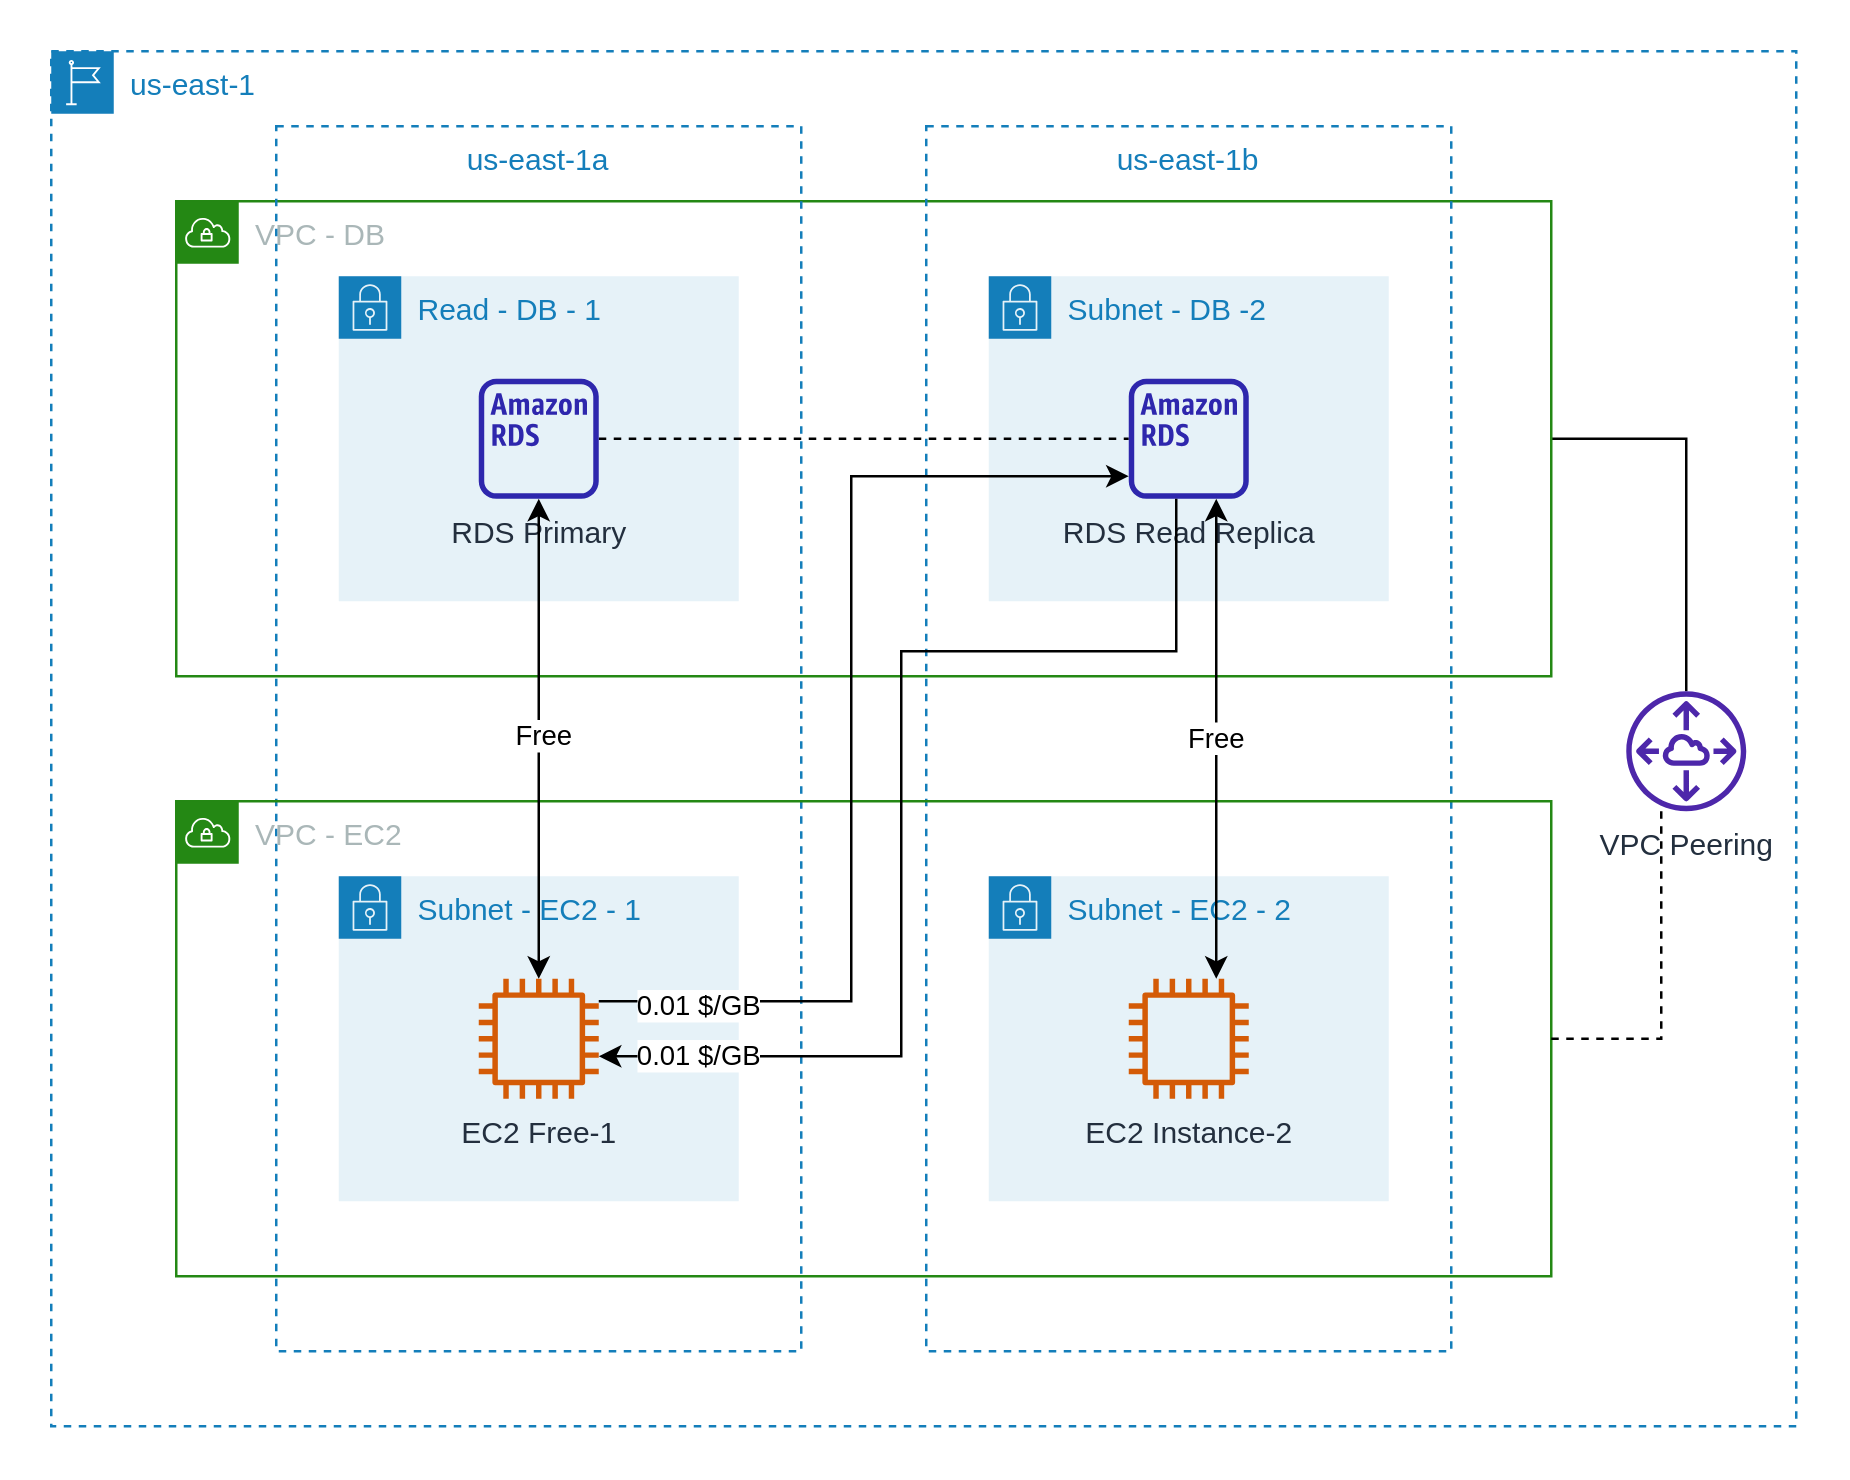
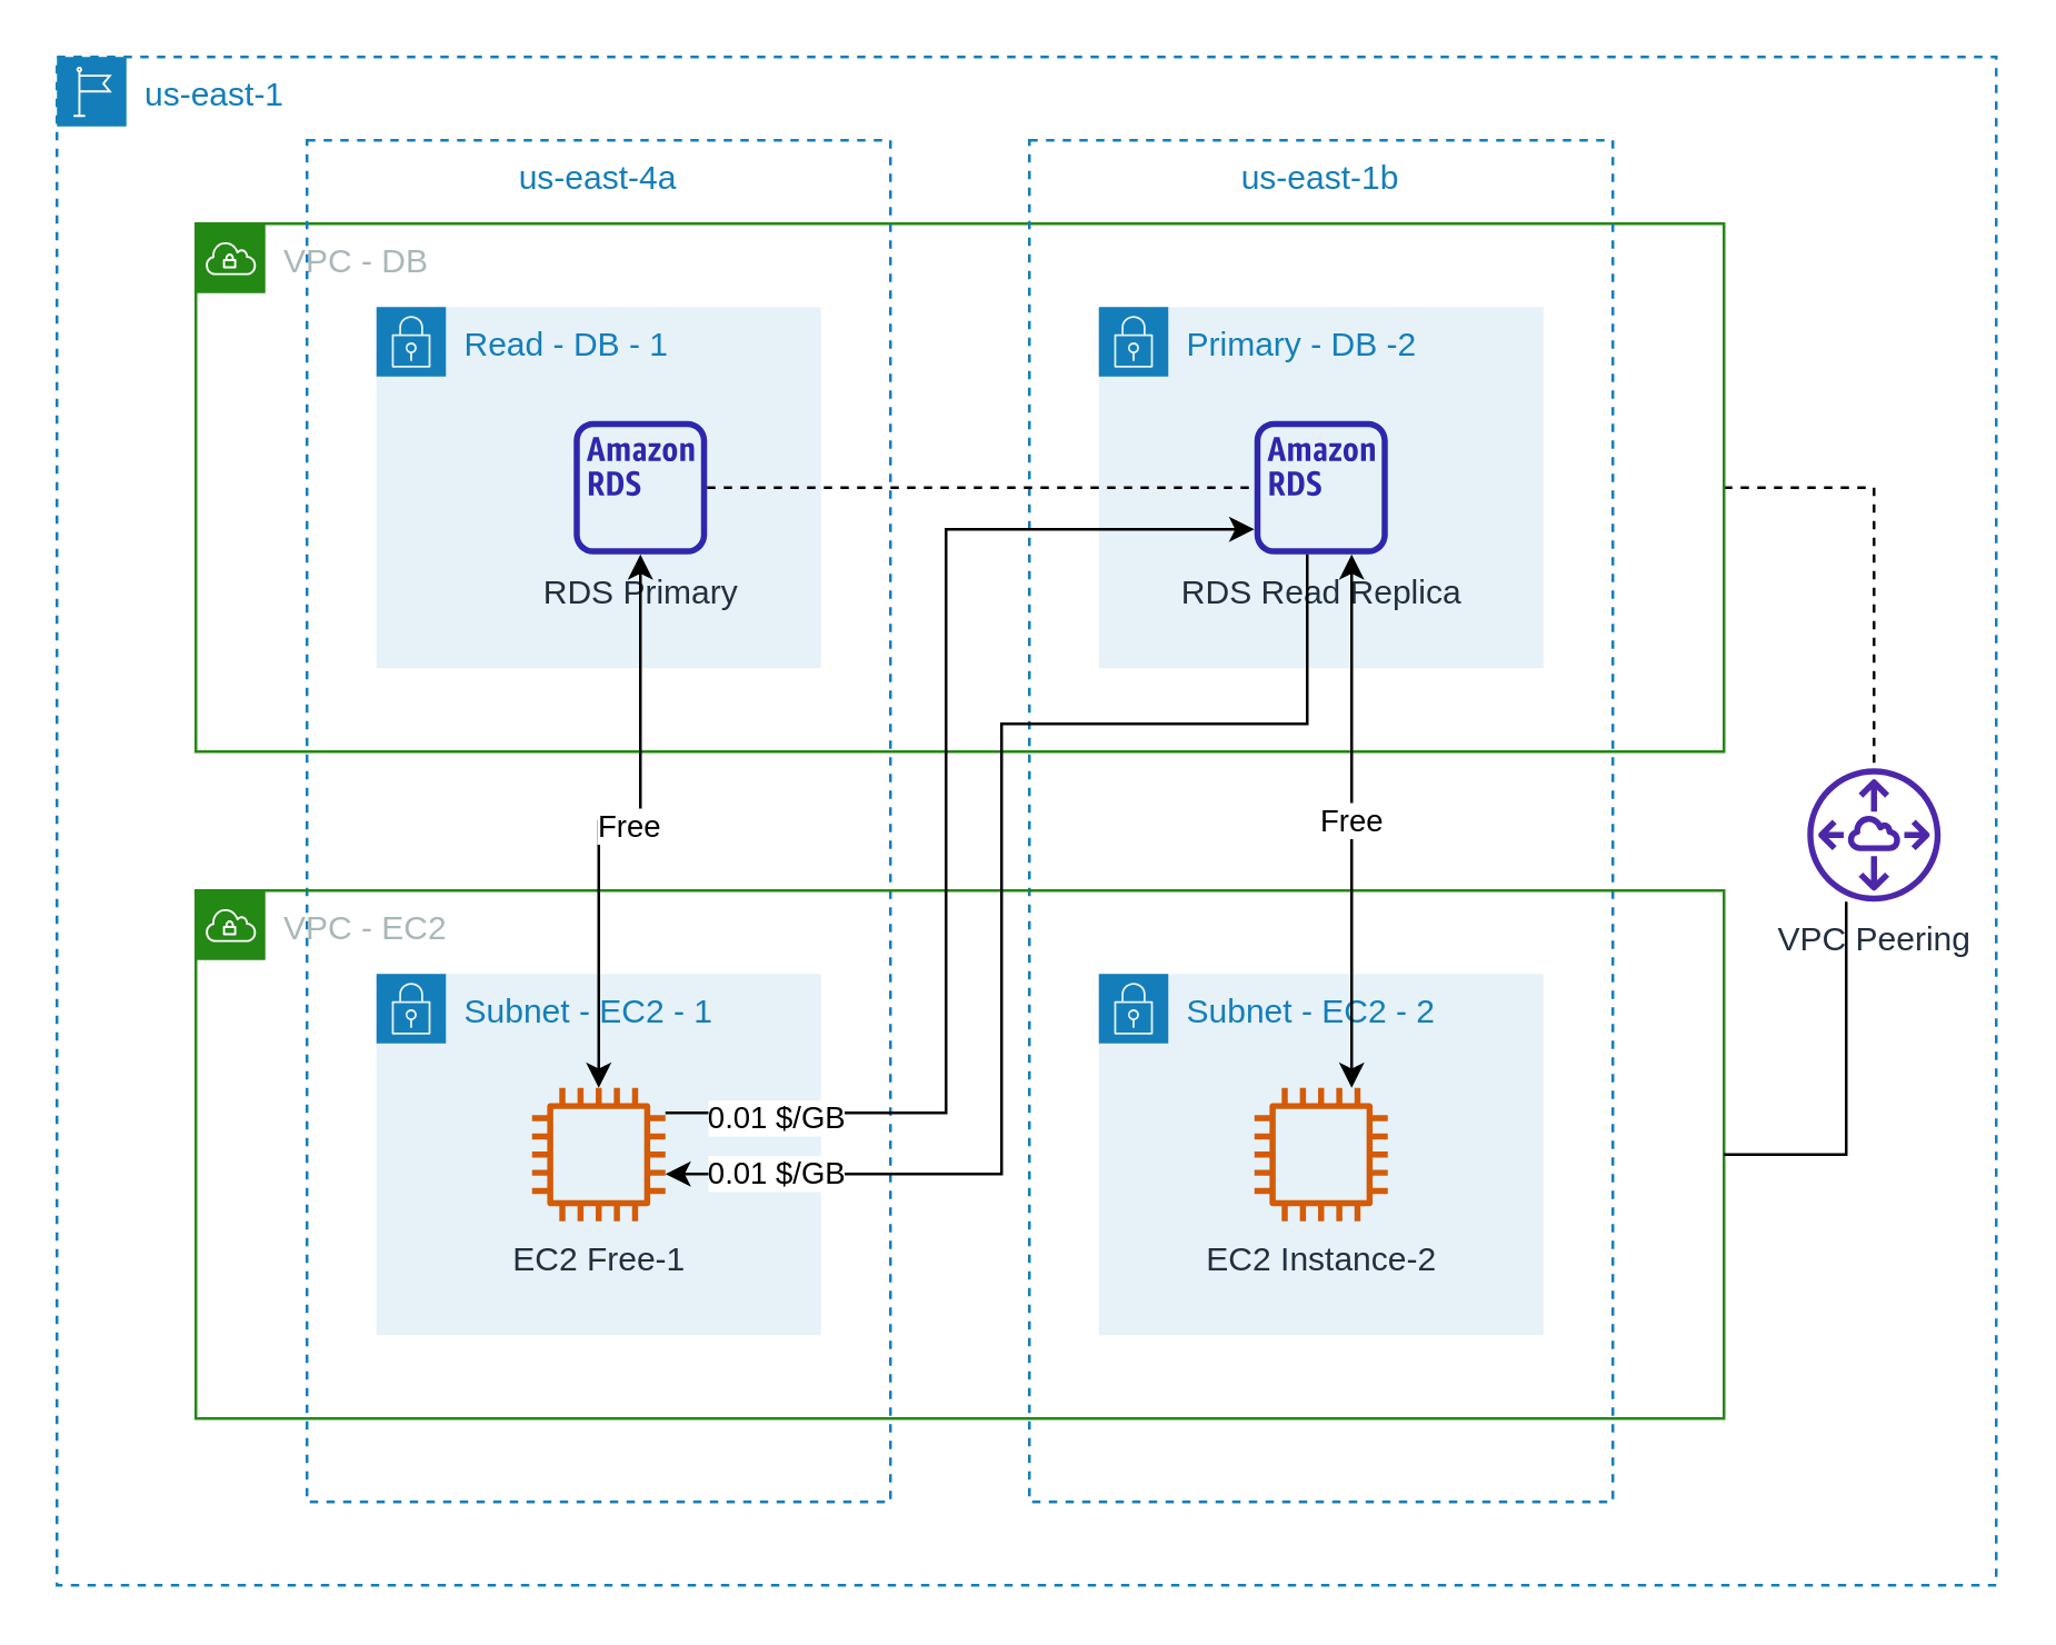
  <mxCell id="0" />
  <mxCell id="1" parent="0" />
- <mxCell id="2" style="edgeStyle=orthogonalEdgeStyle;rounded=0;orthogonalLoop=1;jettySize=auto;html=1;startArrow=none;startFill=0;endArrow=none;endFill=0;dashed=0;" edge="1" parent="1" source="3" target="26"><mxGeometry relative="1" as="geometry" /></mxCell>
+ <mxCell id="2" style="edgeStyle=orthogonalEdgeStyle;rounded=0;orthogonalLoop=1;jettySize=auto;html=1;startArrow=none;startFill=0;endArrow=none;endFill=0;dashed=1;" edge="1" parent="1" source="3" target="26"><mxGeometry relative="1" as="geometry" /></mxCell>
  <mxCell id="3" value="VPC - DB" style="points=[[0,0],[0.25,0],[0.5,0],[0.75,0],[1,0],[1,0.25],[1,0.5],[1,0.75],[1,1],[0.75,1],[0.5,1],[0.25,1],[0,1],[0,0.75],[0,0.5],[0,0.25]];outlineConnect=0;gradientColor=none;html=1;whiteSpace=wrap;fontSize=12;fontStyle=0;container=1;pointerEvents=0;collapsible=0;recursiveResize=0;shape=mxgraph.aws4.group;grIcon=mxgraph.aws4.group_vpc;strokeColor=#248814;fillColor=none;verticalAlign=top;align=left;spacingLeft=30;fontColor=#AAB7B8;dashed=0;" vertex="1" parent="1"><mxGeometry x="70" y="80" width="550" height="190" as="geometry" /></mxCell>
  <mxCell id="4" value="us-east-1" style="points=[[0,0],[0.25,0],[0.5,0],[0.75,0],[1,0],[1,0.25],[1,0.5],[1,0.75],[1,1],[0.75,1],[0.5,1],[0.25,1],[0,1],[0,0.75],[0,0.5],[0,0.25]];outlineConnect=0;gradientColor=none;html=1;whiteSpace=wrap;fontSize=12;fontStyle=0;container=0;pointerEvents=0;collapsible=0;recursiveResize=0;shape=mxgraph.aws4.group;grIcon=mxgraph.aws4.group_region;strokeColor=#147EBA;fillColor=none;verticalAlign=top;align=left;spacingLeft=30;fontColor=#147EBA;dashed=1;" vertex="1" parent="1"><mxGeometry x="20" y="20" width="698" height="550" as="geometry" /></mxCell>
  <mxCell id="5" value="us-east-1b" style="fillColor=none;strokeColor=#147EBA;dashed=1;verticalAlign=top;fontStyle=0;fontColor=#147EBA;" vertex="1" parent="1"><mxGeometry x="370" y="50" width="210" height="490" as="geometry" /></mxCell>
- <mxCell id="6" value="Subnet - DB -2" style="points=[[0,0],[0.25,0],[0.5,0],[0.75,0],[1,0],[1,0.25],[1,0.5],[1,0.75],[1,1],[0.75,1],[0.5,1],[0.25,1],[0,1],[0,0.75],[0,0.5],[0,0.25]];outlineConnect=0;gradientColor=none;html=1;whiteSpace=wrap;fontSize=12;fontStyle=0;container=0;pointerEvents=0;collapsible=0;recursiveResize=0;shape=mxgraph.aws4.group;grIcon=mxgraph.aws4.group_security_group;grStroke=0;strokeColor=#147EBA;fillColor=#E6F2F8;verticalAlign=top;align=left;spacingLeft=30;fontColor=#147EBA;dashed=0;" vertex="1" parent="1"><mxGeometry x="395" y="110" width="160" height="130" as="geometry" /></mxCell>
- <mxCell id="7" value="us-east-1a" style="fillColor=none;strokeColor=#147EBA;dashed=1;verticalAlign=top;fontStyle=0;fontColor=#147EBA;" vertex="1" parent="1"><mxGeometry x="110" y="50" width="210" height="490" as="geometry" /></mxCell>
+ <mxCell id="6" value="Primary - DB -2" style="points=[[0,0],[0.25,0],[0.5,0],[0.75,0],[1,0],[1,0.25],[1,0.5],[1,0.75],[1,1],[0.75,1],[0.5,1],[0.25,1],[0,1],[0,0.75],[0,0.5],[0,0.25]];outlineConnect=0;gradientColor=none;html=1;whiteSpace=wrap;fontSize=12;fontStyle=0;container=0;pointerEvents=0;collapsible=0;recursiveResize=0;shape=mxgraph.aws4.group;grIcon=mxgraph.aws4.group_security_group;grStroke=0;strokeColor=#147EBA;fillColor=#E6F2F8;verticalAlign=top;align=left;spacingLeft=30;fontColor=#147EBA;dashed=0;" vertex="1" parent="1"><mxGeometry x="395" y="110" width="160" height="130" as="geometry" /></mxCell>
+ <mxCell id="7" value="us-east-4a" style="fillColor=none;strokeColor=#147EBA;dashed=1;verticalAlign=top;fontStyle=0;fontColor=#147EBA;" vertex="1" parent="1"><mxGeometry x="110" y="50" width="210" height="490" as="geometry" /></mxCell>
  <mxCell id="8" value="Read - DB - 1" style="points=[[0,0],[0.25,0],[0.5,0],[0.75,0],[1,0],[1,0.25],[1,0.5],[1,0.75],[1,1],[0.75,1],[0.5,1],[0.25,1],[0,1],[0,0.75],[0,0.5],[0,0.25]];outlineConnect=0;gradientColor=none;html=1;whiteSpace=wrap;fontSize=12;fontStyle=0;container=0;pointerEvents=0;collapsible=0;recursiveResize=0;shape=mxgraph.aws4.group;grIcon=mxgraph.aws4.group_security_group;grStroke=0;strokeColor=#147EBA;fillColor=#E6F2F8;verticalAlign=top;align=left;spacingLeft=30;fontColor=#147EBA;dashed=0;" vertex="1" parent="1"><mxGeometry x="135" y="110" width="160" height="130" as="geometry" /></mxCell>
  <mxCell id="9" style="edgeStyle=orthogonalEdgeStyle;rounded=0;orthogonalLoop=1;jettySize=auto;html=1;endArrow=none;endFill=0;dashed=1;" edge="1" parent="1" source="10" target="11"><mxGeometry relative="1" as="geometry" /></mxCell>
- <mxCell id="10" value="RDS Primary" style="sketch=0;outlineConnect=0;fontColor=#232F3E;gradientColor=none;fillColor=#2E27AD;strokeColor=none;dashed=0;verticalLabelPosition=bottom;verticalAlign=top;align=center;html=1;fontSize=12;fontStyle=0;aspect=fixed;pointerEvents=1;shape=mxgraph.aws4.rds_instance_alt;" vertex="1" parent="1"><mxGeometry x="191" y="151" width="48" height="48" as="geometry" /></mxCell>
+ <mxCell id="10" value="RDS Primary" style="sketch=0;outlineConnect=0;fontColor=#232F3E;gradientColor=none;fillColor=#2E27AD;strokeColor=none;dashed=0;verticalLabelPosition=bottom;verticalAlign=top;align=center;html=1;fontSize=12;fontStyle=0;aspect=fixed;pointerEvents=1;shape=mxgraph.aws4.rds_instance_alt;" vertex="1" parent="1"><mxGeometry x="206" y="151" width="48" height="48" as="geometry" /></mxCell>
  <mxCell id="11" value="RDS Read Replica" style="sketch=0;outlineConnect=0;fontColor=#232F3E;gradientColor=none;fillColor=#2E27AD;strokeColor=none;dashed=0;verticalLabelPosition=bottom;verticalAlign=top;align=center;html=1;fontSize=12;fontStyle=0;aspect=fixed;pointerEvents=1;shape=mxgraph.aws4.rds_instance_alt;" vertex="1" parent="1"><mxGeometry x="451" y="151" width="48" height="48" as="geometry" /></mxCell>
  <mxCell id="12" value="VPC - EC2" style="points=[[0,0],[0.25,0],[0.5,0],[0.75,0],[1,0],[1,0.25],[1,0.5],[1,0.75],[1,1],[0.75,1],[0.5,1],[0.25,1],[0,1],[0,0.75],[0,0.5],[0,0.25]];outlineConnect=0;gradientColor=none;html=1;whiteSpace=wrap;fontSize=12;fontStyle=0;container=0;pointerEvents=0;collapsible=0;recursiveResize=0;shape=mxgraph.aws4.group;grIcon=mxgraph.aws4.group_vpc;strokeColor=#248814;fillColor=none;verticalAlign=top;align=left;spacingLeft=30;fontColor=#AAB7B8;dashed=0;" vertex="1" parent="1"><mxGeometry x="70" y="320" width="550" height="190" as="geometry" /></mxCell>
  <mxCell id="13" value="Subnet - EC2 - 1" style="points=[[0,0],[0.25,0],[0.5,0],[0.75,0],[1,0],[1,0.25],[1,0.5],[1,0.75],[1,1],[0.75,1],[0.5,1],[0.25,1],[0,1],[0,0.75],[0,0.5],[0,0.25]];outlineConnect=0;gradientColor=none;html=1;whiteSpace=wrap;fontSize=12;fontStyle=0;container=0;pointerEvents=0;collapsible=0;recursiveResize=0;shape=mxgraph.aws4.group;grIcon=mxgraph.aws4.group_security_group;grStroke=0;strokeColor=#147EBA;fillColor=#E6F2F8;verticalAlign=top;align=left;spacingLeft=30;fontColor=#147EBA;dashed=0;" vertex="1" parent="1"><mxGeometry x="135" y="350" width="160" height="130" as="geometry" /></mxCell>
  <mxCell id="14" value="Subnet - EC2 - 2" style="points=[[0,0],[0.25,0],[0.5,0],[0.75,0],[1,0],[1,0.25],[1,0.5],[1,0.75],[1,1],[0.75,1],[0.5,1],[0.25,1],[0,1],[0,0.75],[0,0.5],[0,0.25]];outlineConnect=0;gradientColor=none;html=1;whiteSpace=wrap;fontSize=12;fontStyle=0;container=0;pointerEvents=0;collapsible=0;recursiveResize=0;shape=mxgraph.aws4.group;grIcon=mxgraph.aws4.group_security_group;grStroke=0;strokeColor=#147EBA;fillColor=#E6F2F8;verticalAlign=top;align=left;spacingLeft=30;fontColor=#147EBA;dashed=0;" vertex="1" parent="1"><mxGeometry x="395" y="350" width="160" height="130" as="geometry" /></mxCell>
  <mxCell id="15" style="edgeStyle=orthogonalEdgeStyle;rounded=0;orthogonalLoop=1;jettySize=auto;html=1;startArrow=none;startFill=0;" edge="1" parent="1" source="17" target="11"><mxGeometry relative="1" as="geometry"><Array as="points"><mxPoint x="340" y="400" /><mxPoint x="340" y="190" /></Array></mxGeometry></mxCell>
  <mxCell id="16" value="0.01 $/GB" style="edgeLabel;html=1;align=center;verticalAlign=middle;resizable=0;points=[];" vertex="1" connectable="0" parent="15"><mxGeometry x="-0.86" y="-1" relative="1" as="geometry"><mxPoint x="9" as="offset" /></mxGeometry></mxCell>
  <mxCell id="17" value="EC2 Free-1" style="sketch=0;outlineConnect=0;fontColor=#232F3E;gradientColor=none;fillColor=#D45B07;strokeColor=none;dashed=0;verticalLabelPosition=bottom;verticalAlign=top;align=center;html=1;fontSize=12;fontStyle=0;aspect=fixed;pointerEvents=1;shape=mxgraph.aws4.instance2;" vertex="1" parent="1"><mxGeometry x="191" y="391" width="48" height="48" as="geometry" /></mxCell>
  <mxCell id="18" value="EC2 Instance-2" style="sketch=0;outlineConnect=0;fontColor=#232F3E;gradientColor=none;fillColor=#D45B07;strokeColor=none;dashed=0;verticalLabelPosition=bottom;verticalAlign=top;align=center;html=1;fontSize=12;fontStyle=0;aspect=fixed;pointerEvents=1;shape=mxgraph.aws4.instance2;" vertex="1" parent="1"><mxGeometry x="451" y="391" width="48" height="48" as="geometry" /></mxCell>
  <mxCell id="19" style="edgeStyle=orthogonalEdgeStyle;rounded=0;orthogonalLoop=1;jettySize=auto;html=1;startArrow=classic;startFill=1;" edge="1" parent="1" source="10" target="17"><mxGeometry relative="1" as="geometry" /></mxCell>
  <mxCell id="20" value="Free" style="edgeLabel;html=1;align=center;verticalAlign=middle;resizable=0;points=[];" vertex="1" connectable="0" parent="19"><mxGeometry x="-0.021" y="1" relative="1" as="geometry"><mxPoint as="offset" /></mxGeometry></mxCell>
  <mxCell id="21" style="edgeStyle=orthogonalEdgeStyle;rounded=0;orthogonalLoop=1;jettySize=auto;html=1;startArrow=classic;startFill=1;" edge="1" parent="1"><mxGeometry relative="1" as="geometry"><mxPoint x="486" y="199" as="sourcePoint" /><mxPoint x="486" y="391" as="targetPoint" /></mxGeometry></mxCell>
  <mxCell id="22" value="Free" style="edgeLabel;html=1;align=center;verticalAlign=middle;resizable=0;points=[];" vertex="1" connectable="0" parent="21"><mxGeometry x="-0.01" y="-1" relative="1" as="geometry"><mxPoint as="offset" /></mxGeometry></mxCell>
  <mxCell id="23" style="edgeStyle=orthogonalEdgeStyle;rounded=0;orthogonalLoop=1;jettySize=auto;html=1;startArrow=none;startFill=0;" edge="1" parent="1" source="11" target="17"><mxGeometry relative="1" as="geometry"><Array as="points"><mxPoint x="470" y="260" /><mxPoint x="360" y="260" /><mxPoint x="360" y="422" /></Array></mxGeometry></mxCell>
  <mxCell id="24" value="0.01 $/GB" style="edgeLabel;html=1;align=center;verticalAlign=middle;resizable=0;points=[];" vertex="1" connectable="0" parent="23"><mxGeometry x="0.865" y="3" relative="1" as="geometry"><mxPoint x="8" y="-4" as="offset" /></mxGeometry></mxCell>
- <mxCell id="25" style="edgeStyle=orthogonalEdgeStyle;rounded=0;orthogonalLoop=1;jettySize=auto;html=1;entryX=1;entryY=0.5;entryDx=0;entryDy=0;startArrow=none;startFill=0;endArrow=none;endFill=0;dashed=1;" edge="1" parent="1" source="26" target="12"><mxGeometry relative="1" as="geometry"><Array as="points"><mxPoint x="664" y="415" /></Array></mxGeometry></mxCell>
+ <mxCell id="25" style="edgeStyle=orthogonalEdgeStyle;rounded=0;orthogonalLoop=1;jettySize=auto;html=1;entryX=1;entryY=0.5;entryDx=0;entryDy=0;startArrow=none;startFill=0;endArrow=none;endFill=0;dashed=0;" edge="1" parent="1" source="26" target="12"><mxGeometry relative="1" as="geometry"><Array as="points"><mxPoint x="664" y="415" /></Array></mxGeometry></mxCell>
  <mxCell id="26" value="VPC Peering" style="sketch=0;outlineConnect=0;fontColor=#232F3E;gradientColor=none;fillColor=#4D27AA;strokeColor=none;dashed=0;verticalLabelPosition=bottom;verticalAlign=top;align=center;html=1;fontSize=12;fontStyle=0;aspect=fixed;pointerEvents=1;shape=mxgraph.aws4.peering;" vertex="1" parent="1"><mxGeometry x="650" y="276" width="48" height="48" as="geometry" /></mxCell>
